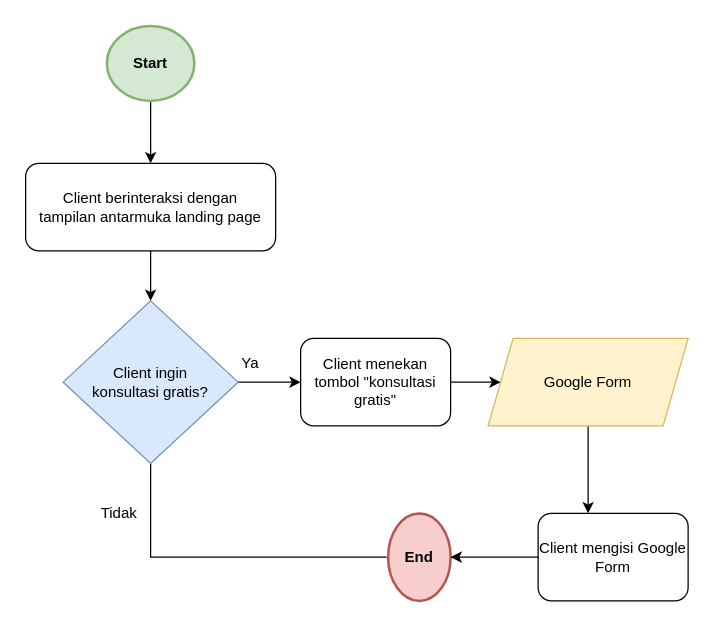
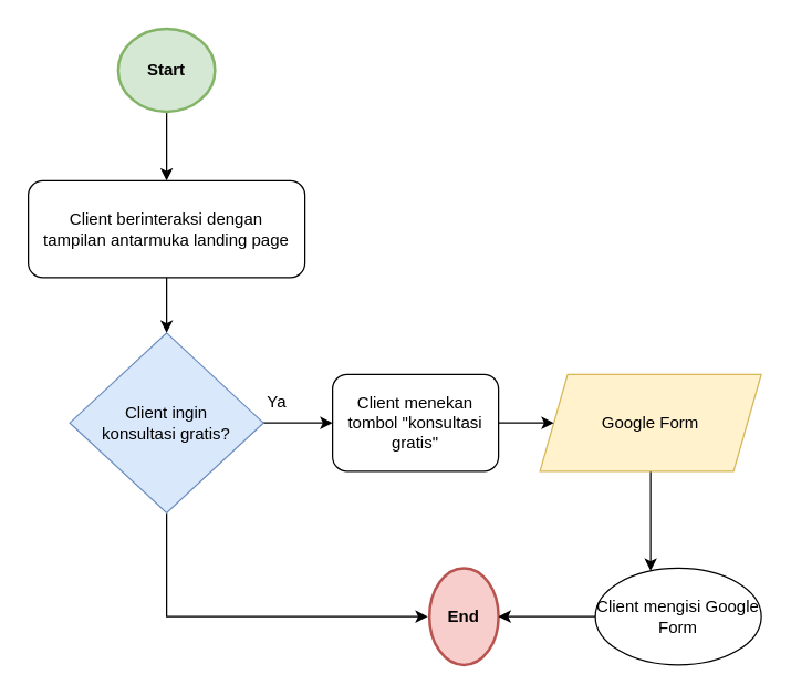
  <mxCell id="0" />
  <mxCell id="1" parent="0" />
  <mxCell id="2" value="End" style="ellipse;whiteSpace=wrap;html=1;aspect=fixed;fillColor=#f8cecc;strokeColor=#b85450;fontStyle=1;strokeWidth=2;" parent="1" vertex="1"><mxGeometry x="310" y="410" width="50" height="70" as="geometry" /></mxCell>
  <mxCell id="3" style="edgeStyle=orthogonalEdgeStyle;rounded=0;orthogonalLoop=1;jettySize=auto;html=1;entryX=0.5;entryY=0;entryDx=0;entryDy=0;fontColor=#FFFFFF;" parent="1" source="4" target="9" edge="1"><mxGeometry relative="1" as="geometry" /></mxCell>
  <mxCell id="4" value="Start" style="ellipse;whiteSpace=wrap;html=1;aspect=fixed;fillColor=#d5e8d4;strokeColor=#82b366;fontStyle=1;strokeWidth=2;" parent="1" vertex="1"><mxGeometry x="85" y="20" width="70" height="60" as="geometry" /></mxCell>
  <mxCell id="5" style="edgeStyle=orthogonalEdgeStyle;rounded=0;orthogonalLoop=1;jettySize=auto;html=1;entryX=0;entryY=0.5;entryDx=0;entryDy=0;fontColor=#FFFFFF;" parent="1" source="7" edge="1"><mxGeometry relative="1" as="geometry"><mxPoint x="240" y="305" as="targetPoint" /></mxGeometry></mxCell>
- <mxCell id="6" value="" style="edgeStyle=orthogonalEdgeStyle;rounded=0;orthogonalLoop=1;jettySize=auto;html=1;entryX=-0.023;entryY=0.5;entryDx=0;entryDy=0;entryPerimeter=0;endArrow=none;" parent="1" source="7" target="2" edge="1"><mxGeometry relative="1" as="geometry"><Array as="points"><mxPoint x="120" y="445" /></Array></mxGeometry></mxCell>
+ <mxCell id="6" value="" style="edgeStyle=orthogonalEdgeStyle;rounded=0;orthogonalLoop=1;jettySize=auto;html=1;entryX=-0.023;entryY=0.5;entryDx=0;entryDy=0;entryPerimeter=0;" parent="1" source="7" target="2" edge="1"><mxGeometry relative="1" as="geometry"><Array as="points"><mxPoint x="120" y="445" /></Array></mxGeometry></mxCell>
  <mxCell id="7" value="Client ingin &lt;br&gt;konsultasi gratis?" style="rhombus;whiteSpace=wrap;html=1;strokeWidth=1;fillColor=#dae8fc;strokeColor=#6c8ebf;" parent="1" vertex="1"><mxGeometry x="50" y="240" width="140" height="130" as="geometry" /></mxCell>
  <mxCell id="8" style="edgeStyle=orthogonalEdgeStyle;rounded=0;orthogonalLoop=1;jettySize=auto;html=1;fontColor=#FFFFFF;" parent="1" source="9" target="7" edge="1"><mxGeometry relative="1" as="geometry" /></mxCell>
  <mxCell id="9" value="Client berinteraksi dengan&lt;br&gt;tampilan antarmuka landing page" style="rounded=1;whiteSpace=wrap;html=1;fontSize=12;glass=0;strokeWidth=1;shadow=0;" parent="1" vertex="1"><mxGeometry x="20" y="130" width="200" height="70" as="geometry" /></mxCell>
  <mxCell id="10" value="&lt;font color=&quot;#000000&quot;&gt;Ya&lt;/font&gt;" style="text;html=1;strokeColor=none;fillColor=none;align=center;verticalAlign=middle;whiteSpace=wrap;rounded=0;fontColor=#FFFFFF;" parent="1" vertex="1"><mxGeometry x="190" y="280" width="20" height="20" as="geometry" /></mxCell>
- <mxCell id="11" value="&lt;font color=&quot;#000000&quot;&gt;Tidak&lt;/font&gt;" style="text;html=1;strokeColor=none;fillColor=none;align=center;verticalAlign=middle;whiteSpace=wrap;rounded=0;fontColor=#FFFFFF;" parent="1" vertex="1"><mxGeometry x="85" y="400" width="20" height="20" as="geometry" /></mxCell>
  <mxCell id="12" value="" style="edgeStyle=orthogonalEdgeStyle;rounded=0;orthogonalLoop=1;jettySize=auto;html=1;" parent="1" source="13" target="17" edge="1"><mxGeometry relative="1" as="geometry"><Array as="points"><mxPoint x="470" y="390" /><mxPoint x="470" y="390" /></Array></mxGeometry></mxCell>
  <mxCell id="13" value="&amp;nbsp;Google Form&amp;nbsp;" style="shape=parallelogram;perimeter=parallelogramPerimeter;whiteSpace=wrap;html=1;fixedSize=1;strokeWidth=1;fillColor=#fff2cc;strokeColor=#d6b656;" parent="1" vertex="1"><mxGeometry x="390" y="270" width="160" height="70" as="geometry" /></mxCell>
  <mxCell id="14" value="" style="edgeStyle=orthogonalEdgeStyle;rounded=0;orthogonalLoop=1;jettySize=auto;html=1;" parent="1" source="15" target="13" edge="1"><mxGeometry relative="1" as="geometry" /></mxCell>
  <mxCell id="15" value="Client menekan tombol &quot;konsultasi gratis&quot;" style="rounded=1;whiteSpace=wrap;html=1;fontSize=12;glass=0;strokeWidth=1;shadow=0;" parent="1" vertex="1"><mxGeometry x="240" y="270" width="120" height="70" as="geometry" /></mxCell>
  <mxCell id="16" value="" style="edgeStyle=orthogonalEdgeStyle;rounded=0;orthogonalLoop=1;jettySize=auto;html=1;" parent="1" source="17" target="2" edge="1"><mxGeometry relative="1" as="geometry" /></mxCell>
- <mxCell id="17" value="Client mengisi Google Form" style="rounded=1;whiteSpace=wrap;html=1;fontSize=12;glass=0;strokeWidth=1;shadow=0;" parent="1" vertex="1"><mxGeometry x="430" y="410" width="120" height="70" as="geometry" /></mxCell>
+ <mxCell id="17" value="Client mengisi Google Form" style="ellipse;whiteSpace=wrap;html=1;fontSize=12;glass=0;strokeWidth=1;shadow=0;" parent="1" vertex="1"><mxGeometry x="430" y="410" width="120" height="70" as="geometry" /></mxCell>
